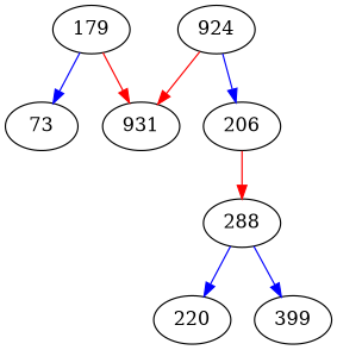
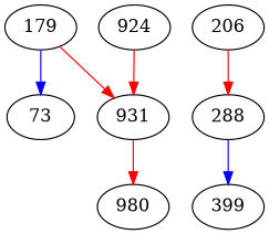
  digraph {
    edge [color=blue]
    n1 [label=73]
    179
    931
    924
    206
    288
-   220
+   980
    399
    179 -> n1
    179 -> 931 [color=red]
+   931 -> 980 [color=red]
    924 -> 931 [color=red]
-   924 -> 206
    206 -> 288 [color=red]
-   288 -> 220
    288 -> 399
  }
